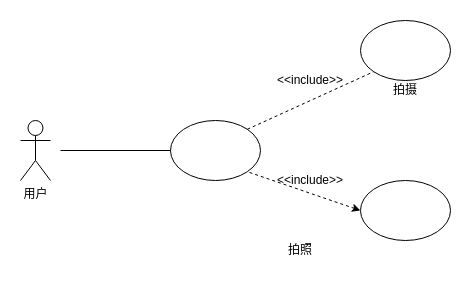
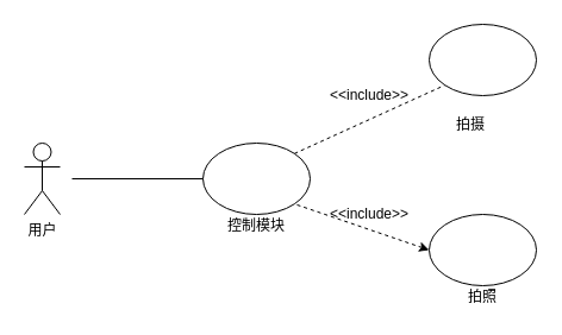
  <mxCell id="0" />
  <mxCell id="1" parent="0" />
  <mxCell id="2" value="用户" style="shape=umlActor;verticalLabelPosition=bottom;verticalAlign=top;html=1;outlineConnect=0;" parent="1" vertex="1"><mxGeometry x="20" y="120" width="30" height="60" as="geometry" /></mxCell>
  <mxCell id="3" value="" style="ellipse;whiteSpace=wrap;html=1;" parent="1" vertex="1"><mxGeometry x="170" y="120" width="90" height="60" as="geometry" /></mxCell>
  <mxCell id="4" value="" style="endArrow=none;html=1;entryX=0;entryY=0.5;entryDx=0;entryDy=0;" parent="1" target="3" edge="1"><mxGeometry width="50" height="50" relative="1" as="geometry"><mxPoint x="60" y="150" as="sourcePoint" /><mxPoint x="150" y="100" as="targetPoint" /></mxGeometry></mxCell>
+ <mxCell id="5" value="控制模块" style="text;html=1;strokeColor=none;fillColor=none;align=center;verticalAlign=middle;whiteSpace=wrap;rounded=0;" parent="1" vertex="1"><mxGeometry x="190" y="180" width="50" height="20" as="geometry" /></mxCell>
  <mxCell id="6" value="" style="ellipse;whiteSpace=wrap;html=1;" parent="1" vertex="1"><mxGeometry x="360" y="180" width="90" height="60" as="geometry" /></mxCell>
- <mxCell id="7" value="拍照" style="text;html=1;strokeColor=none;fillColor=none;align=center;verticalAlign=middle;whiteSpace=wrap;rounded=0;" parent="1" vertex="1"><mxGeometry x="280" y="240" width="40" height="20" as="geometry" /></mxCell>
+ <mxCell id="7" value="拍照" style="text;html=1;strokeColor=none;fillColor=none;align=center;verticalAlign=middle;whiteSpace=wrap;rounded=0;" parent="1" vertex="1"><mxGeometry x="385" y="240" width="40" height="20" as="geometry" /></mxCell>
  <mxCell id="8" value="" style="endArrow=none;dashed=1;html=1;startArrow=classic;startFill=1;exitX=0;exitY=0.5;exitDx=0;exitDy=0;entryX=1;entryY=1;entryDx=0;entryDy=0;" parent="1" source="6" target="3" edge="1"><mxGeometry width="50" height="50" relative="1" as="geometry"><mxPoint x="320" y="230" as="sourcePoint" /><mxPoint x="370" y="180" as="targetPoint" /></mxGeometry></mxCell>
  <mxCell id="9" value="&amp;lt;&amp;lt;include&amp;gt;&amp;gt;" style="text;html=1;strokeColor=none;fillColor=none;align=center;verticalAlign=middle;whiteSpace=wrap;rounded=0;" parent="1" vertex="1"><mxGeometry x="290" y="170" width="40" height="20" as="geometry" /></mxCell>
  <mxCell id="10" value="" style="ellipse;whiteSpace=wrap;html=1;" vertex="1" parent="1"><mxGeometry x="360" y="20" width="90" height="60" as="geometry" /></mxCell>
- <mxCell id="11" value="拍摄" style="text;html=1;strokeColor=none;fillColor=none;align=center;verticalAlign=middle;whiteSpace=wrap;rounded=0;" vertex="1" parent="1"><mxGeometry x="385" y="80" width="40" height="20" as="geometry" /></mxCell>
+ <mxCell id="11" value="拍摄" style="text;html=1;strokeColor=none;fillColor=none;align=center;verticalAlign=middle;whiteSpace=wrap;rounded=0;" vertex="1" parent="1"><mxGeometry x="375" y="95" width="40" height="20" as="geometry" /></mxCell>
  <mxCell id="12" value="&amp;lt;&amp;lt;include&amp;gt;&amp;gt;" style="text;html=1;strokeColor=none;fillColor=none;align=center;verticalAlign=middle;whiteSpace=wrap;rounded=0;" vertex="1" parent="1"><mxGeometry x="290" y="70" width="40" height="20" as="geometry" /></mxCell>
  <mxCell id="13" value="" style="endArrow=none;dashed=1;html=1;exitX=1;exitY=0;exitDx=0;exitDy=0;entryX=0;entryY=1;entryDx=0;entryDy=0;" edge="1" parent="1" source="3" target="10"><mxGeometry width="50" height="50" relative="1" as="geometry"><mxPoint x="540" y="160" as="sourcePoint" /><mxPoint x="590" y="110" as="targetPoint" /></mxGeometry></mxCell>
